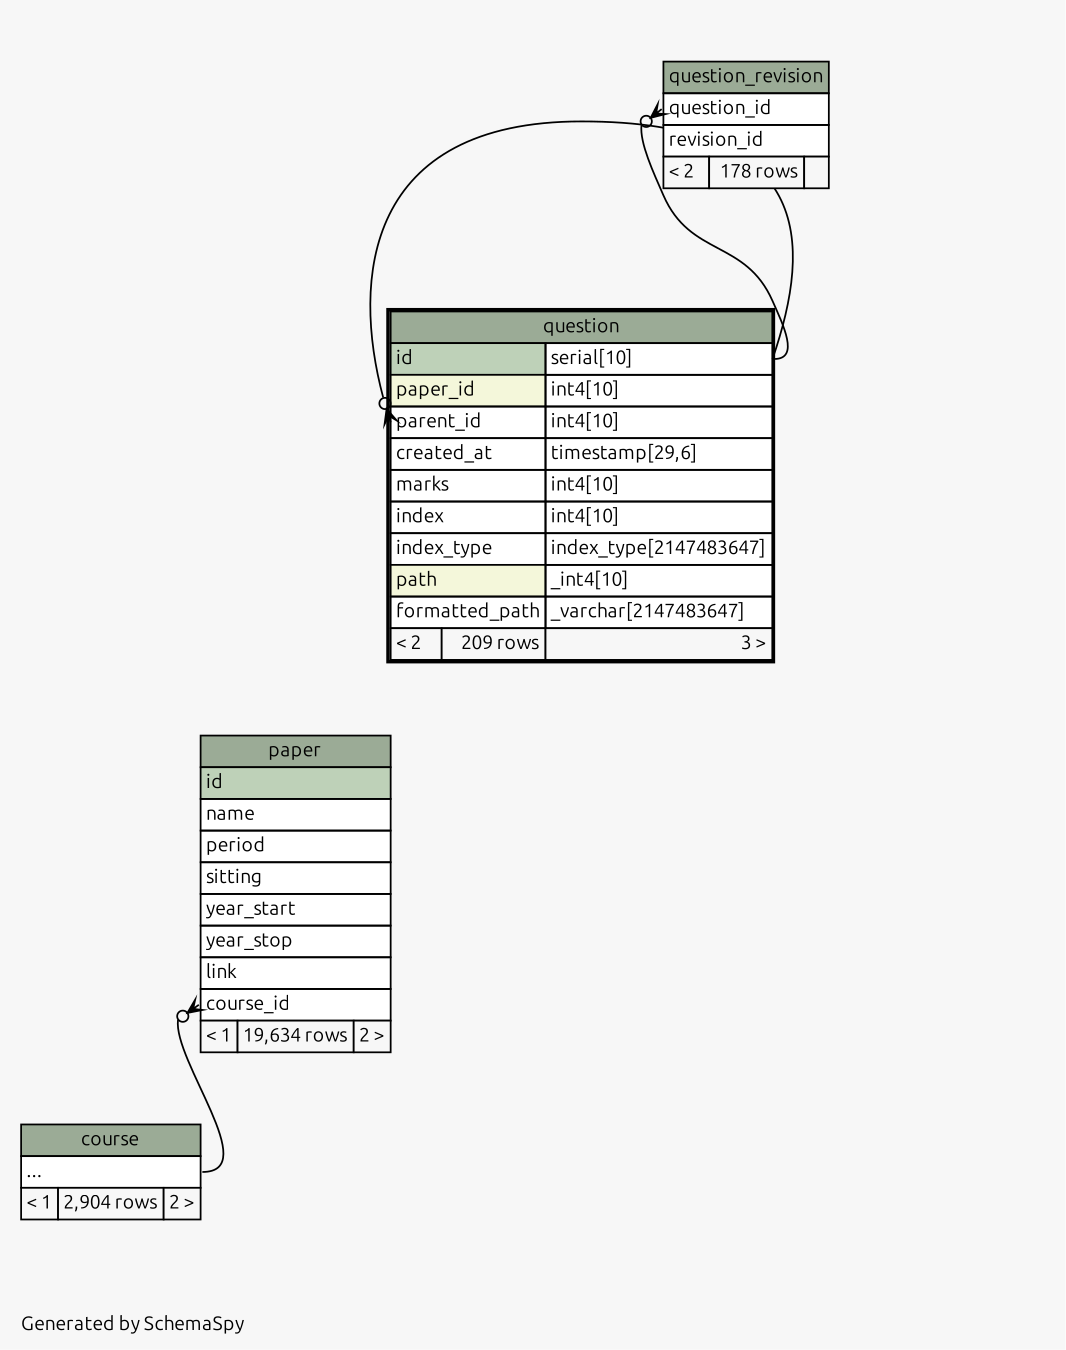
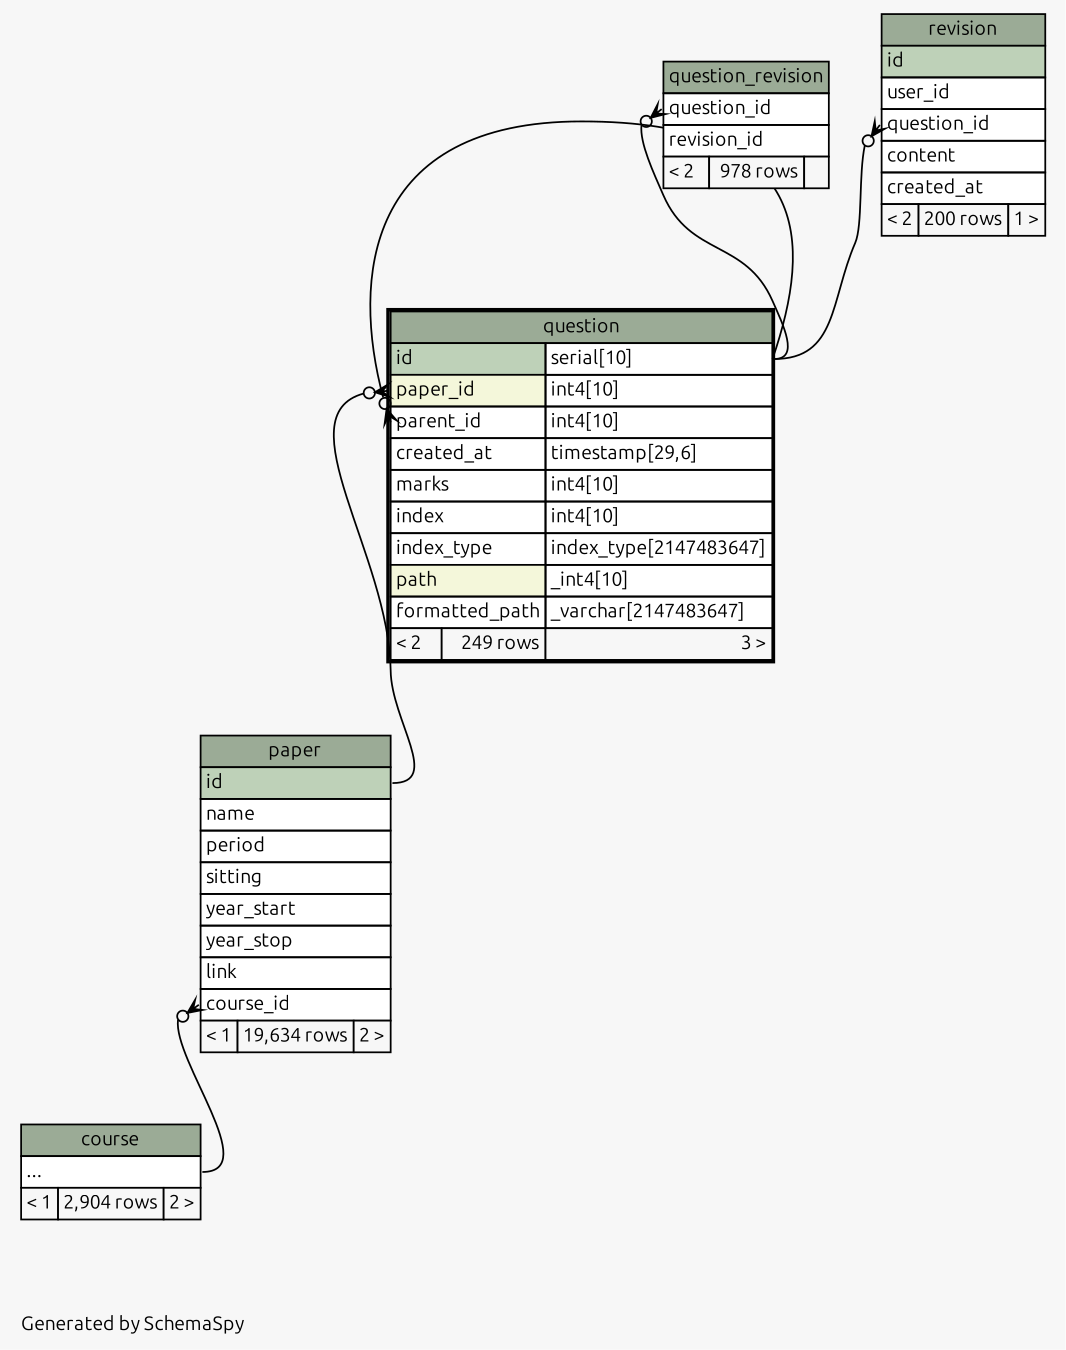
  digraph {
    bgcolor="#f7f7f7"
    fontname=Ubuntu
    fontsize=11
    label="\nGenerated by SchemaSpy"
    labeljust=l
    nodesep=0.18
    rankdir=TB
    ranksep=0.46
    node [fontname=Ubuntu fontsize=11 shape=plaintext]
    edge [arrowhead=none arrowsize=0.8 arrowtail=crowodot dir=back fontname=Ubuntu headport="id.type:e" tailport="question_id:w"]
    n1 [label=<     <TABLE BORDER="0" CELLBORDER="1" CELLSPACING="0" BGCOLOR="#ffffff">       <TR><TD COLSPAN="3" BGCOLOR="#9bab96" ALIGN="CENTER">paper</TD></TR>       <TR><TD PORT="id" COLSPAN="3" BGCOLOR="#bed1b8" ALIGN="LEFT">id</TD></TR>       <TR><TD PORT="name" COLSPAN="3" ALIGN="LEFT">name</TD></TR>       <TR><TD PORT="period" COLSPAN="3" ALIGN="LEFT">period</TD></TR>       <TR><TD PORT="sitting" COLSPAN="3" ALIGN="LEFT">sitting</TD></TR>       <TR><TD PORT="year_start" COLSPAN="3" ALIGN="LEFT">year_start</TD></TR>       <TR><TD PORT="year_stop" COLSPAN="3" ALIGN="LEFT">year_stop</TD></TR>       <TR><TD PORT="link" COLSPAN="3" ALIGN="LEFT">link</TD></TR>       <TR><TD PORT="course_id" COLSPAN="3" ALIGN="LEFT">course_id</TD></TR>       <TR><TD ALIGN="LEFT" BGCOLOR="#f7f7f7">&lt; 1</TD><TD ALIGN="RIGHT" BGCOLOR="#f7f7f7">19,634 rows</TD><TD ALIGN="RIGHT" BGCOLOR="#f7f7f7">2 &gt;</TD></TR>     </TABLE>>]
    n2 [label=<     <TABLE BORDER="0" CELLBORDER="1" CELLSPACING="0" BGCOLOR="#ffffff">       <TR><TD COLSPAN="3" BGCOLOR="#9bab96" ALIGN="CENTER">course</TD></TR>       <TR><TD PORT="elipses" COLSPAN="3" ALIGN="LEFT">...</TD></TR>       <TR><TD ALIGN="LEFT" BGCOLOR="#f7f7f7">&lt; 1</TD><TD ALIGN="RIGHT" BGCOLOR="#f7f7f7">2,904 rows</TD><TD ALIGN="RIGHT" BGCOLOR="#f7f7f7">2 &gt;</TD></TR>     </TABLE>>]
-   n3 [label=<     <TABLE BORDER="2" CELLBORDER="1" CELLSPACING="0" BGCOLOR="#ffffff">       <TR><TD COLSPAN="3" BGCOLOR="#9bab96" ALIGN="CENTER">question</TD></TR>       <TR><TD PORT="id" COLSPAN="2" BGCOLOR="#bed1b8" ALIGN="LEFT">id</TD><TD PORT="id.type" ALIGN="LEFT">serial[10]</TD></TR>       <TR><TD PORT="paper_id" COLSPAN="2" BGCOLOR="#f4f7da" ALIGN="LEFT">paper_id</TD><TD PORT="paper_id.type" ALIGN="LEFT">int4[10]</TD></TR>       <TR><TD PORT="parent_id" COLSPAN="2" ALIGN="LEFT">parent_id</TD><TD PORT="parent_id.type" ALIGN="LEFT">int4[10]</TD></TR>       <TR><TD PORT="created_at" COLSPAN="2" ALIGN="LEFT">created_at</TD><TD PORT="created_at.type" ALIGN="LEFT">timestamp[29,6]</TD></TR>       <TR><TD PORT="marks" COLSPAN="2" ALIGN="LEFT">marks</TD><TD PORT="marks.type" ALIGN="LEFT">int4[10]</TD></TR>       <TR><TD PORT="index" COLSPAN="2" ALIGN="LEFT">index</TD><TD PORT="index.type" ALIGN="LEFT">int4[10]</TD></TR>       <TR><TD PORT="index_type" COLSPAN="2" ALIGN="LEFT">index_type</TD><TD PORT="index_type.type" ALIGN="LEFT">index_type[2147483647]</TD></TR>       <TR><TD PORT="path" COLSPAN="2" BGCOLOR="#f4f7da" ALIGN="LEFT">path</TD><TD PORT="path.type" ALIGN="LEFT">_int4[10]</TD></TR>       <TR><TD PORT="formatted_path" COLSPAN="2" ALIGN="LEFT">formatted_path</TD><TD PORT="formatted_path.type" ALIGN="LEFT">_varchar[2147483647]</TD></TR>       <TR><TD ALIGN="LEFT" BGCOLOR="#f7f7f7">&lt; 2</TD><TD ALIGN="RIGHT" BGCOLOR="#f7f7f7">209 rows</TD><TD ALIGN="RIGHT" BGCOLOR="#f7f7f7">3 &gt;</TD></TR>     </TABLE>>]
-   n4 [label=<     <TABLE BORDER="0" CELLBORDER="1" CELLSPACING="0" BGCOLOR="#ffffff">       <TR><TD COLSPAN="3" BGCOLOR="#9bab96" ALIGN="CENTER">question_revision</TD></TR>       <TR><TD PORT="question_id" COLSPAN="3" ALIGN="LEFT">question_id</TD></TR>       <TR><TD PORT="revision_id" COLSPAN="3" ALIGN="LEFT">revision_id</TD></TR>       <TR><TD ALIGN="LEFT" BGCOLOR="#f7f7f7">&lt; 2</TD><TD ALIGN="RIGHT" BGCOLOR="#f7f7f7">178 rows</TD><TD ALIGN="RIGHT" BGCOLOR="#f7f7f7">  </TD></TR>     </TABLE>>]
+   n3 [label=<     <TABLE BORDER="2" CELLBORDER="1" CELLSPACING="0" BGCOLOR="#ffffff">       <TR><TD COLSPAN="3" BGCOLOR="#9bab96" ALIGN="CENTER">question</TD></TR>       <TR><TD PORT="id" COLSPAN="2" BGCOLOR="#bed1b8" ALIGN="LEFT">id</TD><TD PORT="id.type" ALIGN="LEFT">serial[10]</TD></TR>       <TR><TD PORT="paper_id" COLSPAN="2" BGCOLOR="#f4f7da" ALIGN="LEFT">paper_id</TD><TD PORT="paper_id.type" ALIGN="LEFT">int4[10]</TD></TR>       <TR><TD PORT="parent_id" COLSPAN="2" ALIGN="LEFT">parent_id</TD><TD PORT="parent_id.type" ALIGN="LEFT">int4[10]</TD></TR>       <TR><TD PORT="created_at" COLSPAN="2" ALIGN="LEFT">created_at</TD><TD PORT="created_at.type" ALIGN="LEFT">timestamp[29,6]</TD></TR>       <TR><TD PORT="marks" COLSPAN="2" ALIGN="LEFT">marks</TD><TD PORT="marks.type" ALIGN="LEFT">int4[10]</TD></TR>       <TR><TD PORT="index" COLSPAN="2" ALIGN="LEFT">index</TD><TD PORT="index.type" ALIGN="LEFT">int4[10]</TD></TR>       <TR><TD PORT="index_type" COLSPAN="2" ALIGN="LEFT">index_type</TD><TD PORT="index_type.type" ALIGN="LEFT">index_type[2147483647]</TD></TR>       <TR><TD PORT="path" COLSPAN="2" BGCOLOR="#f4f7da" ALIGN="LEFT">path</TD><TD PORT="path.type" ALIGN="LEFT">_int4[10]</TD></TR>       <TR><TD PORT="formatted_path" COLSPAN="2" ALIGN="LEFT">formatted_path</TD><TD PORT="formatted_path.type" ALIGN="LEFT">_varchar[2147483647]</TD></TR>       <TR><TD ALIGN="LEFT" BGCOLOR="#f7f7f7">&lt; 2</TD><TD ALIGN="RIGHT" BGCOLOR="#f7f7f7">249 rows</TD><TD ALIGN="RIGHT" BGCOLOR="#f7f7f7">3 &gt;</TD></TR>     </TABLE>>]
+   n4 [label=<     <TABLE BORDER="0" CELLBORDER="1" CELLSPACING="0" BGCOLOR="#ffffff">       <TR><TD COLSPAN="3" BGCOLOR="#9bab96" ALIGN="CENTER">question_revision</TD></TR>       <TR><TD PORT="question_id" COLSPAN="3" ALIGN="LEFT">question_id</TD></TR>       <TR><TD PORT="revision_id" COLSPAN="3" ALIGN="LEFT">revision_id</TD></TR>       <TR><TD ALIGN="LEFT" BGCOLOR="#f7f7f7">&lt; 2</TD><TD ALIGN="RIGHT" BGCOLOR="#f7f7f7">978 rows</TD><TD ALIGN="RIGHT" BGCOLOR="#f7f7f7">  </TD></TR>     </TABLE>>]
+   n5 [label=<     <TABLE BORDER="0" CELLBORDER="1" CELLSPACING="0" BGCOLOR="#ffffff">       <TR><TD COLSPAN="3" BGCOLOR="#9bab96" ALIGN="CENTER">revision</TD></TR>       <TR><TD PORT="id" COLSPAN="3" BGCOLOR="#bed1b8" ALIGN="LEFT">id</TD></TR>       <TR><TD PORT="user_id" COLSPAN="3" ALIGN="LEFT">user_id</TD></TR>       <TR><TD PORT="question_id" COLSPAN="3" ALIGN="LEFT">question_id</TD></TR>       <TR><TD PORT="content" COLSPAN="3" ALIGN="LEFT">content</TD></TR>       <TR><TD PORT="created_at" COLSPAN="3" ALIGN="LEFT">created_at</TD></TR>       <TR><TD ALIGN="LEFT" BGCOLOR="#f7f7f7">&lt; 2</TD><TD ALIGN="RIGHT" BGCOLOR="#f7f7f7">200 rows</TD><TD ALIGN="RIGHT" BGCOLOR="#f7f7f7">1 &gt;</TD></TR>     </TABLE>>]
    n1 -> n2 [headport="elipses:e" tailport="course_id:w"]
+   n3 -> n1 [headport="id:e" tailport="paper_id:w"]
    n3 -> n3 [tailport="parent_id:w"]
    n4 -> n3
+   n5 -> n3
  }
